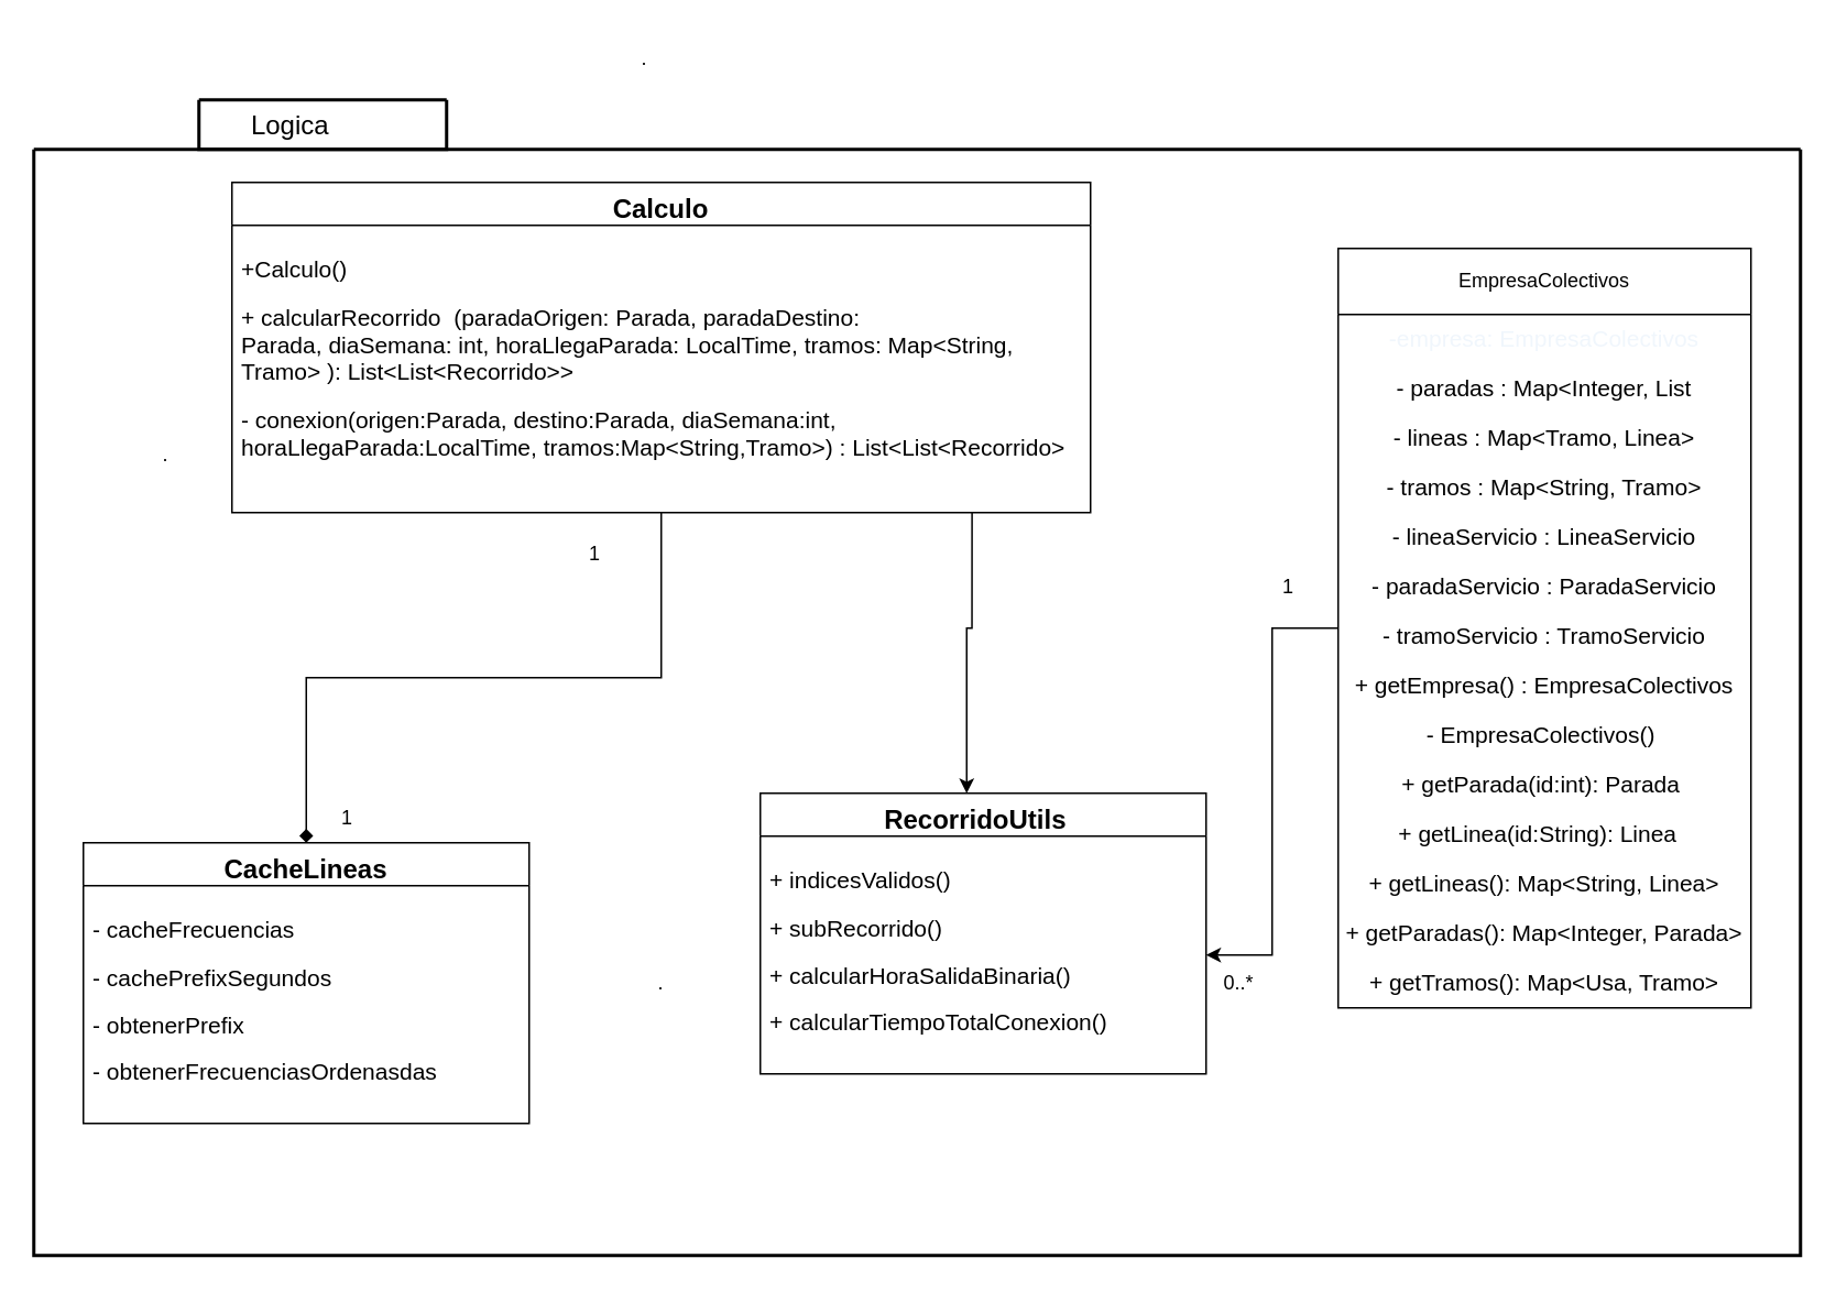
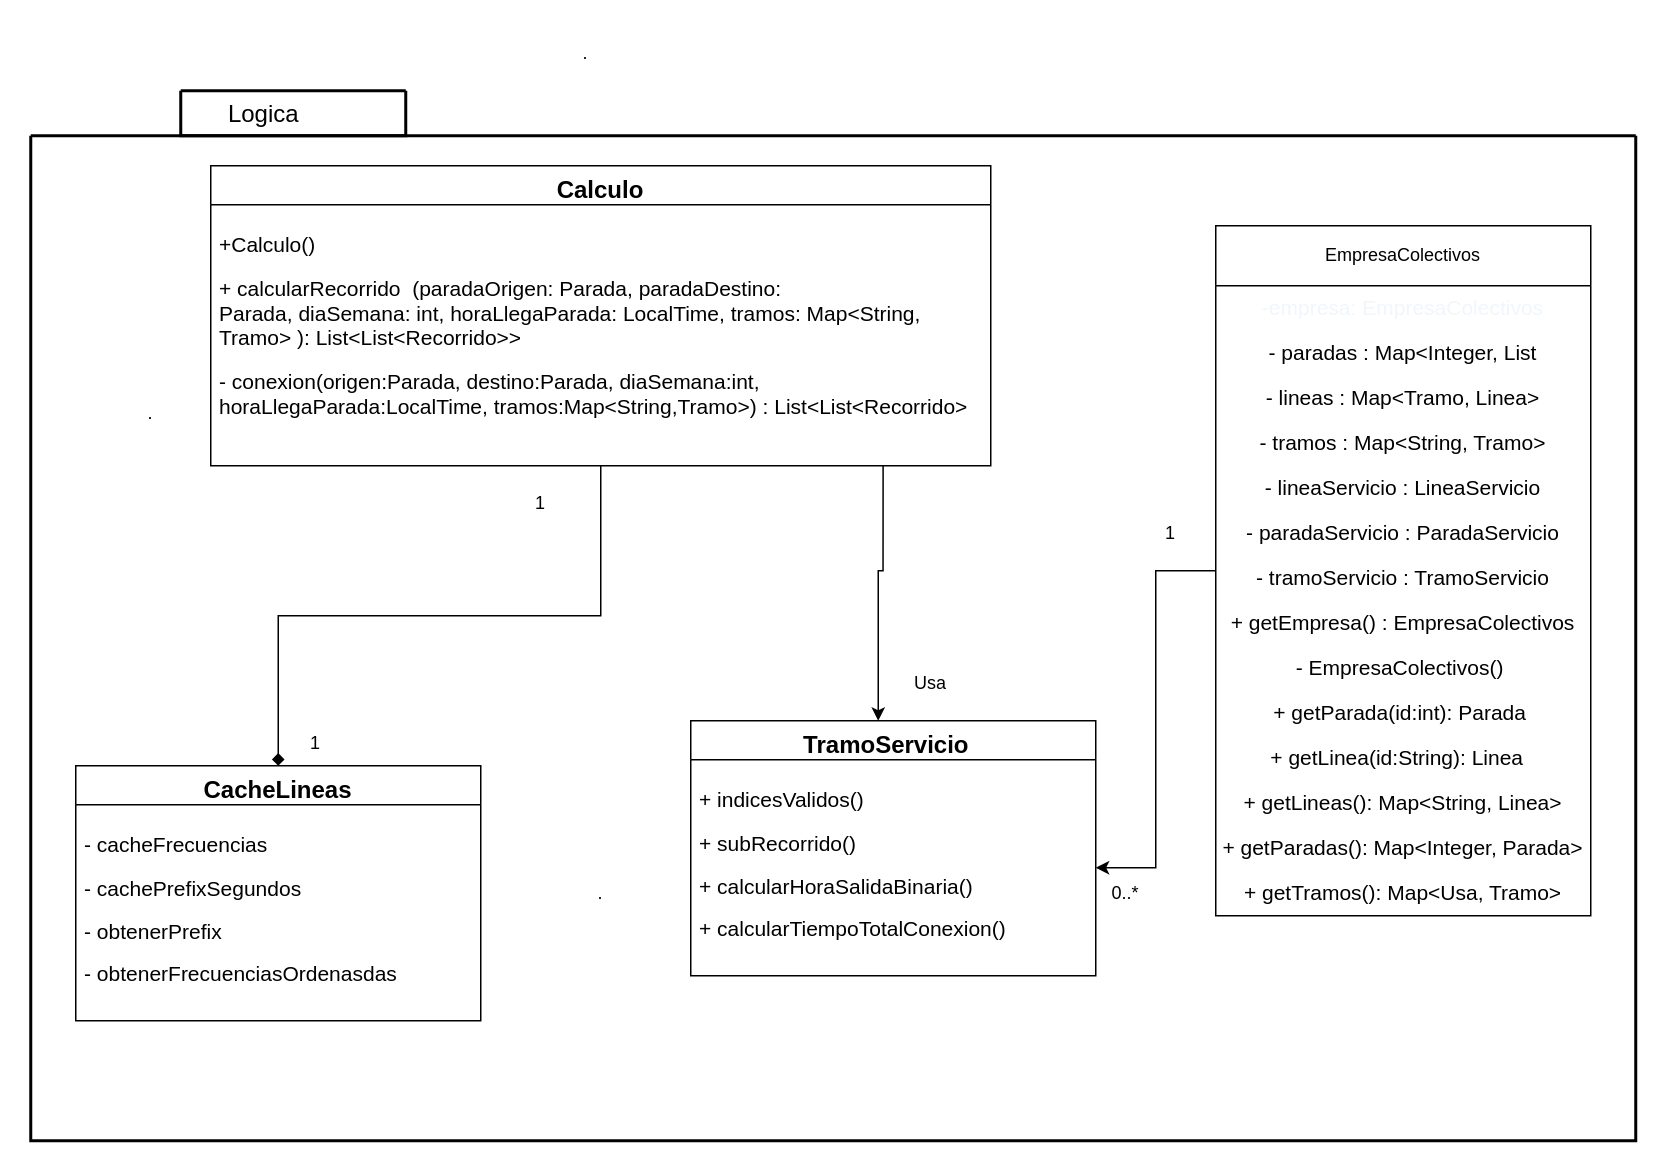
  <mxCell id="0" />
  <mxCell id="1" parent="0" />
  <mxCell id="2" value="" style="swimlane;startSize=0;align=center;strokeWidth=2;" parent="1" vertex="1"><mxGeometry x="20" y="90" width="1070" height="670" as="geometry" /></mxCell>
  <mxCell id="3" style="edgeStyle=orthogonalEdgeStyle;rounded=0;orthogonalLoop=1;jettySize=auto;html=1;" edge="1" parent="2" source="4" target="22"><mxGeometry relative="1" as="geometry" /></mxCell>
  <mxCell id="4" value="EmpresaColectivos" style="swimlane;fontStyle=0;childLayout=stackLayout;horizontal=1;startSize=40;horizontalStack=0;resizeParent=1;resizeParentMax=0;resizeLast=0;collapsible=1;marginBottom=0;whiteSpace=wrap;html=1;" parent="2" vertex="1"><mxGeometry x="790" y="60" width="250" height="460" as="geometry" /></mxCell>
  <mxCell id="5" value="&lt;pre style=&quot;box-sizing: border-box; font-size: 13.6px; outline: none; tab-size: 4; overflow-wrap: normal; overflow: auto; line-height: 1.45; text-align: start; margin: 0px !important; padding: 16px 24px !important; background: none !important; border-radius: 0px !important;&quot; tabindex=&quot;0&quot; class=&quot;CodeBlock-module__code--gyjSL&quot;&gt;&lt;code style=&quot;box-sizing: border-box; font-size: 14px; tab-size: 4; padding: 0px; margin: 0px; background: rgba(0, 0, 0, 0); border-radius: 6px; word-break: normal; border: 0px; display: inline; overflow: visible; line-height: inherit; overflow-wrap: normal;&quot; class=&quot;&quot;&gt;&lt;font style=&quot;color: light-dark(rgb(240, 246, 252), rgb(255, 255, 255));&quot; face=&quot;Helvetica&quot;&gt;-empresa: EmpresaColectivos&lt;/font&gt;&lt;/code&gt;&lt;/pre&gt;" style="text;html=1;whiteSpace=wrap;strokeColor=none;fillColor=none;align=center;verticalAlign=middle;rounded=0;" vertex="1" parent="4"><mxGeometry y="40" width="250" height="30" as="geometry" /></mxCell>
  <mxCell id="6" value="&lt;div style=&quot;text-align: left;&quot;&gt;&lt;span style=&quot;background-color: transparent; font-size: 14px;&quot;&gt;- paradas : Map&amp;lt;Integer, List&lt;/span&gt;&lt;/div&gt;" style="text;html=1;whiteSpace=wrap;strokeColor=none;fillColor=none;align=center;verticalAlign=middle;rounded=0;" vertex="1" parent="4"><mxGeometry y="70" width="250" height="30" as="geometry" /></mxCell>
  <mxCell id="7" value="&lt;div style=&quot;text-align: left;&quot;&gt;&lt;span style=&quot;font-size: 14px;&quot;&gt;- lineas : Map&amp;lt;Tramo, Linea&amp;gt;&lt;/span&gt;&lt;/div&gt;" style="text;html=1;whiteSpace=wrap;strokeColor=none;fillColor=none;align=center;verticalAlign=middle;rounded=0;" vertex="1" parent="4"><mxGeometry y="100" width="250" height="30" as="geometry" /></mxCell>
  <mxCell id="8" value="&lt;div style=&quot;text-align: left;&quot;&gt;&lt;span style=&quot;font-size: 14px;&quot;&gt;- tramos : Map&amp;lt;String, Tramo&amp;gt;&lt;/span&gt;&lt;/div&gt;" style="text;html=1;whiteSpace=wrap;strokeColor=none;fillColor=none;align=center;verticalAlign=middle;rounded=0;" vertex="1" parent="4"><mxGeometry y="130" width="250" height="30" as="geometry" /></mxCell>
  <mxCell id="9" value="&lt;div style=&quot;text-align: left;&quot;&gt;&lt;span style=&quot;font-size: 14px;&quot;&gt;- lineaServicio : LineaServicio&lt;/span&gt;&lt;/div&gt;" style="text;html=1;whiteSpace=wrap;strokeColor=none;fillColor=none;align=center;verticalAlign=middle;rounded=0;" vertex="1" parent="4"><mxGeometry y="160" width="250" height="30" as="geometry" /></mxCell>
  <mxCell id="10" value="&lt;div style=&quot;text-align: left;&quot;&gt;&lt;span style=&quot;font-size: 14px;&quot;&gt;- paradaServicio : ParadaServicio&lt;/span&gt;&lt;/div&gt;" style="text;html=1;whiteSpace=wrap;strokeColor=none;fillColor=none;align=center;verticalAlign=middle;rounded=0;" vertex="1" parent="4"><mxGeometry y="190" width="250" height="30" as="geometry" /></mxCell>
  <mxCell id="11" value="&lt;div style=&quot;text-align: left;&quot;&gt;&lt;span style=&quot;font-size: 14px;&quot;&gt;- tramoServicio : TramoServicio&lt;/span&gt;&lt;/div&gt;" style="text;html=1;whiteSpace=wrap;strokeColor=none;fillColor=none;align=center;verticalAlign=middle;rounded=0;" vertex="1" parent="4"><mxGeometry y="220" width="250" height="30" as="geometry" /></mxCell>
  <mxCell id="12" value="&lt;div style=&quot;text-align: left;&quot;&gt;&lt;span style=&quot;font-size: 14px;&quot;&gt;+ getEmpresa() : EmpresaColectivos&lt;/span&gt;&lt;/div&gt;" style="text;html=1;whiteSpace=wrap;strokeColor=none;fillColor=none;align=center;verticalAlign=middle;rounded=0;" vertex="1" parent="4"><mxGeometry y="250" width="250" height="30" as="geometry" /></mxCell>
  <mxCell id="13" value="&lt;div style=&quot;text-align: left;&quot;&gt;&lt;span style=&quot;font-size: 14px;&quot;&gt;- EmpresaColectivos()&amp;nbsp;&lt;/span&gt;&lt;/div&gt;" style="text;html=1;whiteSpace=wrap;strokeColor=none;fillColor=none;align=center;verticalAlign=middle;rounded=0;" vertex="1" parent="4"><mxGeometry y="280" width="250" height="30" as="geometry" /></mxCell>
  <mxCell id="14" value="&lt;div style=&quot;text-align: left;&quot;&gt;&lt;span style=&quot;font-size: 14px;&quot;&gt;+ getParada(id:int): Parada&amp;nbsp;&lt;/span&gt;&lt;/div&gt;" style="text;html=1;whiteSpace=wrap;strokeColor=none;fillColor=none;align=center;verticalAlign=middle;rounded=0;" vertex="1" parent="4"><mxGeometry y="310" width="250" height="30" as="geometry" /></mxCell>
  <mxCell id="15" value="&lt;div style=&quot;text-align: left;&quot;&gt;&lt;span style=&quot;font-size: 14px;&quot;&gt;+ getLinea(id:String): Linea&amp;nbsp;&amp;nbsp;&lt;/span&gt;&lt;/div&gt;" style="text;html=1;whiteSpace=wrap;strokeColor=none;fillColor=none;align=center;verticalAlign=middle;rounded=0;" vertex="1" parent="4"><mxGeometry y="340" width="250" height="30" as="geometry" /></mxCell>
  <mxCell id="16" value="&lt;div style=&quot;text-align: left;&quot;&gt;&lt;span style=&quot;font-size: 14px;&quot;&gt;+ getLineas(): Map&amp;lt;String, Linea&amp;gt;&lt;/span&gt;&lt;/div&gt;" style="text;html=1;whiteSpace=wrap;strokeColor=none;fillColor=none;align=center;verticalAlign=middle;rounded=0;" vertex="1" parent="4"><mxGeometry y="370" width="250" height="30" as="geometry" /></mxCell>
  <mxCell id="17" value="&lt;div style=&quot;text-align: left;&quot;&gt;&lt;span style=&quot;font-size: 14px;&quot;&gt;+ getParadas(): Map&amp;lt;Integer, Parada&amp;gt;&lt;/span&gt;&lt;/div&gt;" style="text;html=1;whiteSpace=wrap;strokeColor=none;fillColor=none;align=center;verticalAlign=middle;rounded=0;" vertex="1" parent="4"><mxGeometry y="400" width="250" height="30" as="geometry" /></mxCell>
  <mxCell id="18" value="&lt;div style=&quot;text-align: left;&quot;&gt;&lt;span style=&quot;font-size: 14px;&quot;&gt;+ getTramos(): Map&amp;lt;Usa, Tramo&amp;gt;&lt;/span&gt;&lt;/div&gt;" style="text;html=1;whiteSpace=wrap;strokeColor=none;fillColor=none;align=center;verticalAlign=middle;rounded=0;" vertex="1" parent="4"><mxGeometry y="430" width="250" height="30" as="geometry" /></mxCell>
  <mxCell id="19" value="&lt;span style=&quot;font-size: 16px;&quot;&gt;CacheLineas&lt;/span&gt;" style="swimlane;fontStyle=1;align=center;verticalAlign=top;childLayout=stackLayout;horizontal=1;startSize=26;horizontalStack=0;resizeParent=1;resizeParentMax=0;resizeLast=0;collapsible=1;marginBottom=0;whiteSpace=wrap;html=1;" vertex="1" parent="2"><mxGeometry x="30" y="420" width="270" height="170" as="geometry"><mxRectangle x="160" y="90" width="100" height="30" as="alternateBounds" /></mxGeometry></mxCell>
  <mxCell id="20" value="&lt;p class=&quot;MsoNormal&quot;&gt;&lt;font style=&quot;font-size: 14px;&quot;&gt;- cacheFrecuencias&lt;/font&gt;&lt;/p&gt;&lt;p class=&quot;MsoNormal&quot;&gt;&lt;span style=&quot;background-color: transparent; color: light-dark(rgb(0, 0, 0), rgb(255, 255, 255));&quot;&gt;&lt;font style=&quot;font-size: 14px;&quot;&gt;- cachePrefixSegundos&amp;nbsp;&lt;/font&gt;&lt;/span&gt;&lt;/p&gt;&lt;p class=&quot;MsoNormal&quot;&gt;&lt;font style=&quot;font-size: 14px;&quot;&gt;- obtenerPrefix&amp;nbsp;&lt;/font&gt;&lt;/p&gt;&lt;p class=&quot;MsoNormal&quot;&gt;&lt;font style=&quot;font-size: 14px;&quot;&gt;- obtenerFrecuenciasOrdenasdas&lt;/font&gt;&lt;/p&gt;&lt;p class=&quot;MsoNormal&quot;&gt;&lt;br&gt;&lt;/p&gt;" style="text;strokeColor=none;fillColor=none;align=left;verticalAlign=top;spacingLeft=4;spacingRight=4;overflow=hidden;rotatable=0;points=[[0,0.5],[1,0.5]];portConstraint=eastwest;whiteSpace=wrap;html=1;" vertex="1" parent="19"><mxGeometry y="26" width="270" height="144" as="geometry" /></mxCell>
- <mxCell id="21" value="&lt;span style=&quot;font-size: 16px;&quot;&gt;RecorridoUtils&amp;nbsp;&amp;nbsp;&lt;/span&gt;" style="swimlane;fontStyle=1;align=center;verticalAlign=top;childLayout=stackLayout;horizontal=1;startSize=26;horizontalStack=0;resizeParent=1;resizeParentMax=0;resizeLast=0;collapsible=1;marginBottom=0;whiteSpace=wrap;html=1;" vertex="1" parent="2"><mxGeometry x="440" y="390" width="270" height="170" as="geometry"><mxRectangle x="160" y="90" width="100" height="30" as="alternateBounds" /></mxGeometry></mxCell>
+ <mxCell id="21" value="&lt;span style=&quot;font-size: 16px;&quot;&gt;TramoServicio&amp;nbsp;&amp;nbsp;&lt;/span&gt;" style="swimlane;fontStyle=1;align=center;verticalAlign=top;childLayout=stackLayout;horizontal=1;startSize=26;horizontalStack=0;resizeParent=1;resizeParentMax=0;resizeLast=0;collapsible=1;marginBottom=0;whiteSpace=wrap;html=1;" vertex="1" parent="2"><mxGeometry x="440" y="390" width="270" height="170" as="geometry"><mxRectangle x="160" y="90" width="100" height="30" as="alternateBounds" /></mxGeometry></mxCell>
  <mxCell id="22" value="&lt;p class=&quot;MsoNormal&quot;&gt;&lt;font style=&quot;font-size: 14px;&quot;&gt;+ indicesValidos()&amp;nbsp; &amp;nbsp;&lt;/font&gt;&lt;/p&gt;&lt;p class=&quot;MsoNormal&quot;&gt;&lt;font style=&quot;font-size: 14px;&quot;&gt;+ subRecorrido()&amp;nbsp;&lt;/font&gt;&lt;/p&gt;&lt;p class=&quot;MsoNormal&quot;&gt;&lt;font style=&quot;font-size: 14px;&quot;&gt;+ calcularHoraSalidaBinaria()&amp;nbsp;&lt;/font&gt;&lt;/p&gt;&lt;p class=&quot;MsoNormal&quot;&gt;&lt;font style=&quot;font-size: 14px;&quot;&gt;+ calcularTiempoTotalConexion()&lt;/font&gt;&lt;/p&gt;" style="text;strokeColor=none;fillColor=none;align=left;verticalAlign=top;spacingLeft=4;spacingRight=4;overflow=hidden;rotatable=0;points=[[0,0.5],[1,0.5]];portConstraint=eastwest;whiteSpace=wrap;html=1;" vertex="1" parent="21"><mxGeometry y="26" width="270" height="144" as="geometry" /></mxCell>
  <mxCell id="23" value="1" style="text;html=1;whiteSpace=wrap;strokeColor=none;fillColor=none;align=center;verticalAlign=middle;rounded=0;" vertex="1" parent="2"><mxGeometry x="310" y="230" width="60" height="30" as="geometry" /></mxCell>
  <mxCell id="24" value="1" style="text;html=1;whiteSpace=wrap;strokeColor=none;fillColor=none;align=center;verticalAlign=middle;rounded=0;" vertex="1" parent="2"><mxGeometry x="160" y="390" width="60" height="30" as="geometry" /></mxCell>
+ <mxCell id="25" value="Usa" style="text;html=1;whiteSpace=wrap;strokeColor=none;fillColor=none;align=center;verticalAlign=middle;rounded=0;" vertex="1" parent="2"><mxGeometry x="570" y="350" width="60" height="30" as="geometry" /></mxCell>
  <mxCell id="26" value="0..*" style="text;html=1;whiteSpace=wrap;strokeColor=none;fillColor=none;align=center;verticalAlign=middle;rounded=0;" vertex="1" parent="2"><mxGeometry x="700" y="490" width="60" height="30" as="geometry" /></mxCell>
  <mxCell id="27" value="1" style="text;html=1;whiteSpace=wrap;strokeColor=none;fillColor=none;align=center;verticalAlign=middle;rounded=0;" vertex="1" parent="2"><mxGeometry x="730" y="250" width="60" height="30" as="geometry" /></mxCell>
  <mxCell id="28" value="" style="swimlane;startSize=0;strokeWidth=2;" parent="1" vertex="1"><mxGeometry x="120" y="60" width="150" height="30" as="geometry" /></mxCell>
  <mxCell id="29" value="Logica" style="text;html=1;align=center;verticalAlign=middle;resizable=0;points=[];autosize=1;strokeColor=none;fillColor=none;fontSize=16;" parent="28" vertex="1"><mxGeometry x="20" width="70" height="30" as="geometry" /></mxCell>
  <mxCell id="30" style="edgeStyle=orthogonalEdgeStyle;rounded=0;orthogonalLoop=1;jettySize=auto;html=1;endArrow=diamond;" edge="1" parent="1" source="31" target="19"><mxGeometry relative="1" as="geometry" /></mxCell>
  <mxCell id="31" value="&lt;font style=&quot;font-size: 16px;&quot;&gt;Calculo&lt;/font&gt;" style="swimlane;fontStyle=1;align=center;verticalAlign=top;childLayout=stackLayout;horizontal=1;startSize=26;horizontalStack=0;resizeParent=1;resizeParentMax=0;resizeLast=0;collapsible=1;marginBottom=0;whiteSpace=wrap;html=1;" parent="1" vertex="1"><mxGeometry x="140" y="110" width="520" height="200" as="geometry"><mxRectangle x="160" y="90" width="100" height="30" as="alternateBounds" /></mxGeometry></mxCell>
  <mxCell id="32" value="&lt;p class=&quot;MsoNormal&quot;&gt;&lt;font style=&quot;font-size: 14px;&quot;&gt;+Calculo()&lt;/font&gt;&lt;/p&gt;&lt;p class=&quot;MsoNormal&quot;&gt;&lt;font style=&quot;font-size: 14px;&quot;&gt;+ calcularRecorrido&amp;nbsp; (paradaOrigen: Parada, paradaDestino:&lt;br&gt;Parada, diaSemana: int, horaLlegaParada: LocalTime, tramos: Map&amp;lt;String,&lt;br&gt;Tramo&amp;gt; ): List&amp;lt;List&amp;lt;Recorrido&amp;gt;&amp;gt;&amp;nbsp;&lt;/font&gt;&lt;font style=&quot;font-size: 14px;&quot;&gt;&lt;br&gt;&lt;/font&gt;&lt;/p&gt;&lt;p class=&quot;MsoNormal&quot;&gt;&lt;span style=&quot;font-size: 14px; background-color: transparent; color: light-dark(rgb(0, 0, 0), rgb(255, 255, 255));&quot;&gt;- conexion(origen:Parada, destino:Parada, diaSemana:int, horaLlegaParada:LocalTime, tramos:Map&amp;lt;String,Tramo&amp;gt;) : List&amp;lt;List&amp;lt;Recorrido&amp;gt;&lt;/span&gt;&lt;/p&gt;&lt;p class=&quot;MsoNormal&quot;&gt;&lt;br&gt;&lt;/p&gt;" style="text;strokeColor=none;fillColor=none;align=left;verticalAlign=top;spacingLeft=4;spacingRight=4;overflow=hidden;rotatable=0;points=[[0,0.5],[1,0.5]];portConstraint=eastwest;whiteSpace=wrap;html=1;" parent="31" vertex="1"><mxGeometry y="26" width="520" height="174" as="geometry" /></mxCell>
  <mxCell id="33" value="." style="text;html=1;whiteSpace=wrap;strokeColor=none;fillColor=none;align=center;verticalAlign=middle;rounded=0;" parent="1" vertex="1"><mxGeometry x="70" y="260" width="60" height="30" as="geometry" /></mxCell>
  <mxCell id="34" value="." style="text;html=1;whiteSpace=wrap;strokeColor=none;fillColor=none;align=center;verticalAlign=middle;rounded=0;" parent="1" vertex="1"><mxGeometry x="370" y="580" width="60" height="30" as="geometry" /></mxCell>
  <mxCell id="35" value="." style="text;html=1;whiteSpace=wrap;strokeColor=none;fillColor=none;align=center;verticalAlign=middle;rounded=0;" parent="1" vertex="1"><mxGeometry x="360" y="20" width="60" height="30" as="geometry" /></mxCell>
  <mxCell id="36" style="edgeStyle=orthogonalEdgeStyle;rounded=0;orthogonalLoop=1;jettySize=auto;html=1;exitX=0.862;exitY=0.997;exitDx=0;exitDy=0;exitPerimeter=0;" edge="1" parent="1" source="32" target="21"><mxGeometry relative="1" as="geometry"><Array as="points"><mxPoint x="588" y="380" /><mxPoint x="585" y="380" /></Array></mxGeometry></mxCell>
